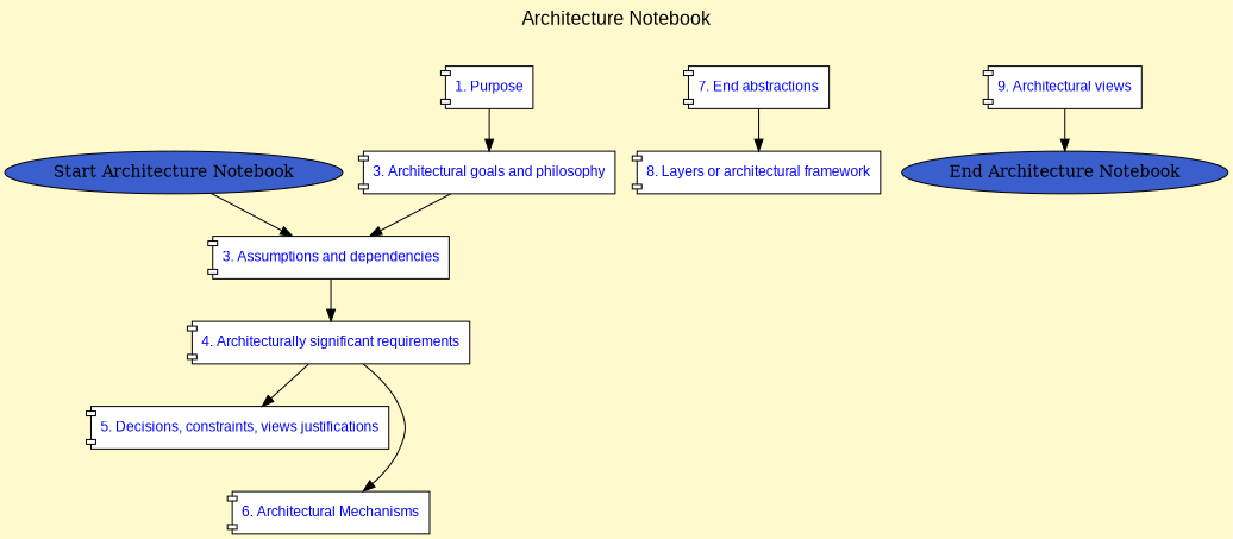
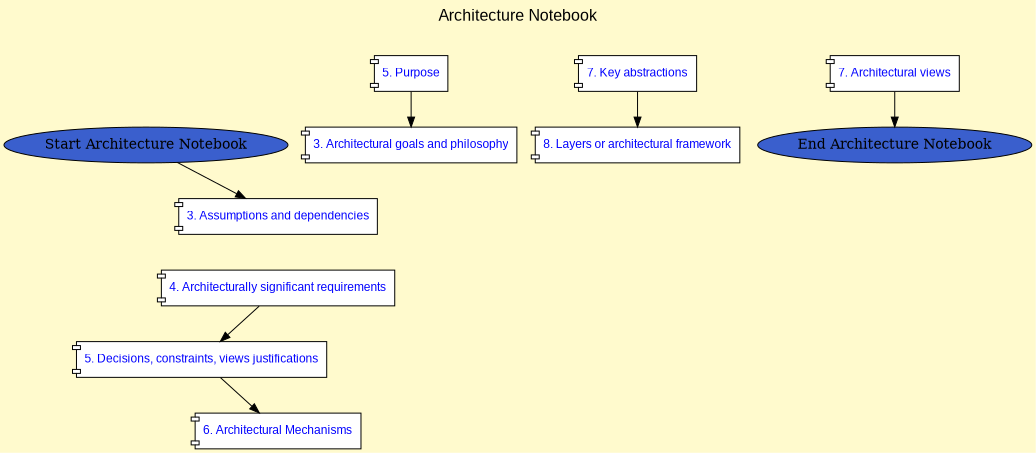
  digraph {
    bgcolor=lemonchiffon
    fontname=Arial
    fontsize=16
    label="Architecture Notebook"
    labelloc=t
    node [fillcolor=white shape=component style=filled fontcolor=blue fontname=Arial fontsize=12 margin="0.11,0.11"]
    edge [style=solid]
    n1 [fillcolor=royalblue3 label="Start Architecture Notebook" shape=ellipse fontcolor="" fontname="" fontsize="" margin=""]
    n2 [label="3. Assumptions and dependencies"]
-   n3 [label="1. Purpose"]
+   n3 [label="5. Purpose"]
    n4 [label="3. Architectural goals and philosophy"]
    n5 [label="4. Architecturally significant requirements"]
    n6 [label="5. Decisions, constraints, views justifications"]
    n7 [label="6. Architectural Mechanisms"]
-   n8 [label="7. End abstractions"]
+   n8 [label="7. Key abstractions"]
    n9 [label="8. Layers or architectural framework"]
-   n10 [label="9. Architectural views"]
+   n10 [label="7. Architectural views"]
    n11 [fillcolor=royalblue3 label="End Architecture Notebook" shape=ellipse fontcolor="" fontname="" fontsize="" margin=""]
    n1 -> n2
-   n2 -> n5
    n3 -> n4
-   n4 -> n2
    n5 -> n6
-   n5 -> n7
+   n6 -> n7
    n8 -> n9
    n10 -> n11
  }
